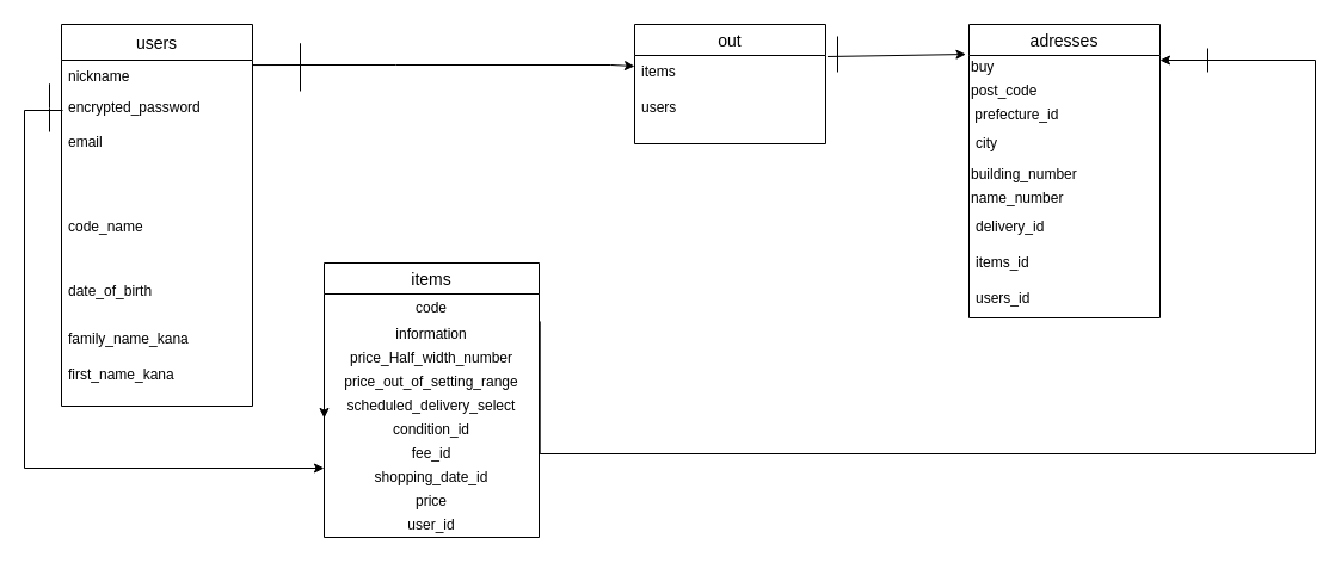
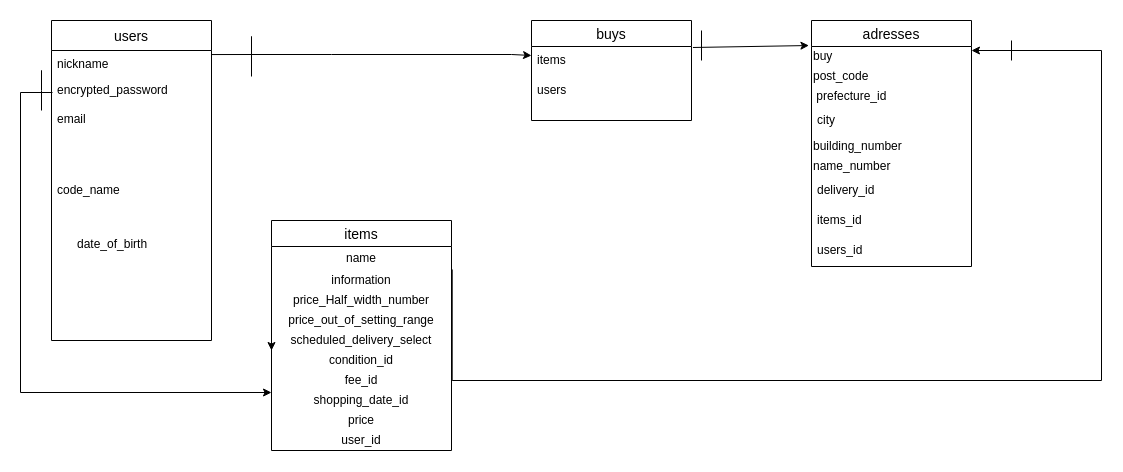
  <mxCell id="0" />
  <mxCell id="1" parent="0" />
- <mxCell id="2" value="out" style="swimlane;fontStyle=0;childLayout=stackLayout;horizontal=1;startSize=26;horizontalStack=0;resizeParent=1;resizeParentMax=0;resizeLast=0;collapsible=1;marginBottom=0;align=center;fontSize=14;" parent="1" vertex="1"><mxGeometry x="531" y="20" width="160" height="100" as="geometry" /></mxCell>
+ <mxCell id="2" value="buys" style="swimlane;fontStyle=0;childLayout=stackLayout;horizontal=1;startSize=26;horizontalStack=0;resizeParent=1;resizeParentMax=0;resizeLast=0;collapsible=1;marginBottom=0;align=center;fontSize=14;" parent="1" vertex="1"><mxGeometry x="531" y="20" width="160" height="100" as="geometry" /></mxCell>
  <mxCell id="3" value="items&#10;" style="text;strokeColor=none;fillColor=none;spacingLeft=4;spacingRight=4;overflow=hidden;rotatable=0;points=[[0,0.5],[1,0.5]];portConstraint=eastwest;fontSize=12;" parent="2" vertex="1"><mxGeometry y="26" width="160" height="30" as="geometry" /></mxCell>
  <mxCell id="4" value="users&#10;&#10;&#10;" style="text;strokeColor=none;fillColor=none;spacingLeft=4;spacingRight=4;overflow=hidden;rotatable=0;points=[[0,0.5],[1,0.5]];portConstraint=eastwest;fontSize=12;" parent="2" vertex="1"><mxGeometry y="56" width="160" height="44" as="geometry" /></mxCell>
  <mxCell id="5" value="items" style="swimlane;fontStyle=0;childLayout=stackLayout;horizontal=1;startSize=26;horizontalStack=0;resizeParent=1;resizeParentMax=0;resizeLast=0;collapsible=1;marginBottom=0;align=center;fontSize=14;" parent="1" vertex="1"><mxGeometry x="271" y="220" width="180" height="230" as="geometry" /></mxCell>
- <mxCell id="6" value="code" style="text;html=1;strokeColor=none;fillColor=none;align=center;verticalAlign=middle;whiteSpace=wrap;rounded=0;" parent="5" vertex="1"><mxGeometry y="26" width="180" height="24" as="geometry" /></mxCell>
+ <mxCell id="6" value="name" style="text;html=1;strokeColor=none;fillColor=none;align=center;verticalAlign=middle;whiteSpace=wrap;rounded=0;" parent="5" vertex="1"><mxGeometry y="26" width="180" height="24" as="geometry" /></mxCell>
  <mxCell id="7" value="information" style="text;html=1;strokeColor=none;fillColor=none;align=center;verticalAlign=middle;whiteSpace=wrap;rounded=0;" parent="5" vertex="1"><mxGeometry y="50" width="180" height="20" as="geometry" /></mxCell>
  <mxCell id="8" value="price_Half_width_number" style="text;html=1;strokeColor=none;fillColor=none;align=center;verticalAlign=middle;whiteSpace=wrap;rounded=0;" parent="5" vertex="1"><mxGeometry y="70" width="180" height="20" as="geometry" /></mxCell>
  <mxCell id="9" value="price_out_of_setting_range" style="text;html=1;strokeColor=none;fillColor=none;align=center;verticalAlign=middle;whiteSpace=wrap;rounded=0;" parent="5" vertex="1"><mxGeometry y="90" width="180" height="20" as="geometry" /></mxCell>
  <mxCell id="10" style="edgeStyle=orthogonalEdgeStyle;rounded=0;orthogonalLoop=1;jettySize=auto;html=1;exitX=0;exitY=0.25;exitDx=0;exitDy=0;entryX=0;entryY=1;entryDx=0;entryDy=0;" parent="5" edge="1"><mxGeometry relative="1" as="geometry"><mxPoint y="115" as="sourcePoint" /><mxPoint x="-1.137e-13" y="130" as="targetPoint" /></mxGeometry></mxCell>
  <mxCell id="11" value="scheduled_delivery_select" style="text;html=1;strokeColor=none;fillColor=none;align=center;verticalAlign=middle;whiteSpace=wrap;rounded=0;" parent="5" vertex="1"><mxGeometry y="110" width="180" height="20" as="geometry" /></mxCell>
  <mxCell id="12" value="condition_id" style="text;html=1;strokeColor=none;fillColor=none;align=center;verticalAlign=middle;whiteSpace=wrap;rounded=0;" parent="5" vertex="1"><mxGeometry y="130" width="180" height="20" as="geometry" /></mxCell>
  <mxCell id="13" value="fee_id" style="text;html=1;strokeColor=none;fillColor=none;align=center;verticalAlign=middle;whiteSpace=wrap;rounded=0;" parent="5" vertex="1"><mxGeometry y="150" width="180" height="20" as="geometry" /></mxCell>
  <mxCell id="14" value="shopping_date_id" style="text;html=1;strokeColor=none;fillColor=none;align=center;verticalAlign=middle;whiteSpace=wrap;rounded=0;" parent="5" vertex="1"><mxGeometry y="170" width="180" height="20" as="geometry" /></mxCell>
  <mxCell id="15" value="price" style="text;html=1;strokeColor=none;fillColor=none;align=center;verticalAlign=middle;whiteSpace=wrap;rounded=0;" parent="5" vertex="1"><mxGeometry y="190" width="180" height="20" as="geometry" /></mxCell>
  <mxCell id="16" value="user_id" style="text;html=1;strokeColor=none;fillColor=none;align=center;verticalAlign=middle;whiteSpace=wrap;rounded=0;" parent="5" vertex="1"><mxGeometry y="210" width="180" height="20" as="geometry" /></mxCell>
  <mxCell id="17" value="adresses" style="swimlane;fontStyle=0;childLayout=stackLayout;horizontal=1;startSize=26;horizontalStack=0;resizeParent=1;resizeParentMax=0;resizeLast=0;collapsible=1;marginBottom=0;align=center;fontSize=14;" parent="1" vertex="1"><mxGeometry x="811" y="20" width="160" height="246" as="geometry" /></mxCell>
  <mxCell id="18" value="buy" style="text;html=1;strokeColor=none;fillColor=none;align=left;verticalAlign=middle;whiteSpace=wrap;rounded=0;" vertex="1" parent="17"><mxGeometry y="26" width="160" height="20" as="geometry" /></mxCell>
  <mxCell id="19" value="post_code" style="text;html=1;strokeColor=none;fillColor=none;align=left;verticalAlign=middle;whiteSpace=wrap;rounded=0;" parent="17" vertex="1"><mxGeometry y="46" width="160" height="20" as="geometry" /></mxCell>
  <mxCell id="20" value="&amp;nbsp;prefecture_id" style="text;html=1;align=left;verticalAlign=middle;resizable=0;points=[];autosize=1;" parent="17" vertex="1"><mxGeometry y="66" width="160" height="20" as="geometry" /></mxCell>
  <mxCell id="21" value="city" style="text;strokeColor=none;fillColor=none;spacingLeft=4;spacingRight=4;overflow=hidden;rotatable=0;points=[[0,0.5],[1,0.5]];portConstraint=eastwest;fontSize=12;" parent="17" vertex="1"><mxGeometry y="86" width="160" height="30" as="geometry" /></mxCell>
  <mxCell id="22" value="building_number" style="text;html=1;strokeColor=none;fillColor=none;align=left;verticalAlign=middle;whiteSpace=wrap;rounded=0;" vertex="1" parent="17"><mxGeometry y="116" width="160" height="20" as="geometry" /></mxCell>
  <mxCell id="23" value="&lt;div&gt;&lt;span&gt;name_number&lt;/span&gt;&lt;/div&gt;" style="text;html=1;align=left;verticalAlign=middle;resizable=0;points=[];autosize=1;" parent="17" vertex="1"><mxGeometry y="136" width="160" height="20" as="geometry" /></mxCell>
  <mxCell id="24" value="delivery_id" style="text;strokeColor=none;fillColor=none;spacingLeft=4;spacingRight=4;overflow=hidden;rotatable=0;points=[[0,0.5],[1,0.5]];portConstraint=eastwest;fontSize=12;" parent="17" vertex="1"><mxGeometry y="156" width="160" height="30" as="geometry" /></mxCell>
  <mxCell id="25" value="items_id" style="text;strokeColor=none;fillColor=none;spacingLeft=4;spacingRight=4;overflow=hidden;rotatable=0;points=[[0,0.5],[1,0.5]];portConstraint=eastwest;fontSize=12;" parent="17" vertex="1"><mxGeometry y="186" width="160" height="30" as="geometry" /></mxCell>
  <mxCell id="26" value="users_id" style="text;strokeColor=none;fillColor=none;spacingLeft=4;spacingRight=4;overflow=hidden;rotatable=0;points=[[0,0.5],[1,0.5]];portConstraint=eastwest;fontSize=12;" parent="17" vertex="1"><mxGeometry y="216" width="160" height="30" as="geometry" /></mxCell>
  <mxCell id="27" style="edgeStyle=none;rounded=0;orthogonalLoop=1;jettySize=auto;html=1;exitX=1.009;exitY=0.033;exitDx=0;exitDy=0;exitPerimeter=0;entryX=-0.016;entryY=-0.004;entryDx=0;entryDy=0;entryPerimeter=0;" parent="1" edge="1" source="3"><mxGeometry relative="1" as="geometry"><mxPoint x="808.44" y="45.024" as="targetPoint" /><Array as="points" /><mxPoint x="691" y="61" as="sourcePoint" /></mxGeometry></mxCell>
  <mxCell id="28" value="" style="endArrow=none;html=1;rounded=0;" parent="1" edge="1"><mxGeometry relative="1" as="geometry"><mxPoint x="251" y="76" as="sourcePoint" /><mxPoint x="251" y="46" as="targetPoint" /><Array as="points"><mxPoint x="251" y="36" /></Array></mxGeometry></mxCell>
  <mxCell id="29" value="" style="endArrow=none;html=1;rounded=0;" parent="1" edge="1"><mxGeometry relative="1" as="geometry"><mxPoint x="41" y="110" as="sourcePoint" /><mxPoint x="41" y="80" as="targetPoint" /><Array as="points"><mxPoint x="41" y="110" /><mxPoint x="41" y="90" /><mxPoint x="41" y="70" /></Array></mxGeometry></mxCell>
  <mxCell id="30" value="email" style="text;strokeColor=none;fillColor=none;spacingLeft=4;spacingRight=4;overflow=hidden;rotatable=0;points=[[0,0.5],[1,0.5]];portConstraint=eastwest;fontSize=12;" parent="1" vertex="1"><mxGeometry x="51" y="105" width="160" height="30" as="geometry" /></mxCell>
  <mxCell id="31" style="edgeStyle=orthogonalEdgeStyle;rounded=0;orthogonalLoop=1;jettySize=auto;html=1;exitX=1.004;exitY=0.01;exitDx=0;exitDy=0;exitPerimeter=0;" parent="1" edge="1"><mxGeometry relative="1" as="geometry"><mxPoint x="971" y="50" as="targetPoint" /><mxPoint x="451.72" y="268.94" as="sourcePoint" /><Array as="points"><mxPoint x="452" y="380" /><mxPoint x="1101" y="380" /><mxPoint x="1101" y="50" /></Array></mxGeometry></mxCell>
  <mxCell id="32" value="users" style="swimlane;fontStyle=0;childLayout=stackLayout;horizontal=1;startSize=30;horizontalStack=0;resizeParent=1;resizeParentMax=0;resizeLast=0;collapsible=1;marginBottom=0;align=center;fontSize=14;" parent="1" vertex="1"><mxGeometry x="51" y="20" width="160" height="320" as="geometry" /></mxCell>
  <mxCell id="33" value="nickname" style="text;strokeColor=none;fillColor=none;spacingLeft=4;spacingRight=4;overflow=hidden;rotatable=0;points=[[0,0.5],[1,0.5]];portConstraint=eastwest;fontSize=12;" parent="32" vertex="1"><mxGeometry y="30" width="160" height="290" as="geometry" /></mxCell>
  <mxCell id="34" value="encrypted_password " style="text;strokeColor=none;fillColor=none;spacingLeft=4;spacingRight=4;overflow=hidden;rotatable=0;points=[[0,0.5],[1,0.5]];portConstraint=eastwest;fontSize=12;" parent="1" vertex="1"><mxGeometry x="51" y="76" width="120" height="24" as="geometry" /></mxCell>
  <mxCell id="35" value="code_name" style="text;strokeColor=none;fillColor=none;spacingLeft=4;spacingRight=4;overflow=hidden;rotatable=0;points=[[0,0.5],[1,0.5]];portConstraint=eastwest;fontSize=12;" parent="1" vertex="1"><mxGeometry x="51" y="176" width="120" height="24" as="geometry" /></mxCell>
- <mxCell id="36" value="date_of_birth" style="text;strokeColor=none;fillColor=none;spacingLeft=4;spacingRight=4;overflow=hidden;rotatable=0;points=[[0,0.5],[1,0.5]];portConstraint=eastwest;fontSize=12;" parent="1" vertex="1"><mxGeometry x="51" y="230" width="120" height="24" as="geometry" /></mxCell>
- <mxCell id="37" value="family_name_kana" style="text;strokeColor=none;fillColor=none;spacingLeft=4;spacingRight=4;overflow=hidden;rotatable=0;points=[[0,0.5],[1,0.5]];portConstraint=eastwest;fontSize=12;" parent="1" vertex="1"><mxGeometry x="51" y="270" width="140" height="30" as="geometry" /></mxCell>
- <mxCell id="38" value="first_name_kana" style="text;strokeColor=none;fillColor=none;spacingLeft=4;spacingRight=4;overflow=hidden;rotatable=0;points=[[0,0.5],[1,0.5]];portConstraint=eastwest;fontSize=12;" parent="1" vertex="1"><mxGeometry x="51" y="300" width="140" height="30" as="geometry" /></mxCell>
+ <mxCell id="36" value="date_of_birth" style="text;strokeColor=none;fillColor=none;spacingLeft=4;spacingRight=4;overflow=hidden;rotatable=0;points=[[0,0.5],[1,0.5]];portConstraint=eastwest;fontSize=12;" parent="1" vertex="1"><mxGeometry x="71" y="230" width="120" height="24" as="geometry" /></mxCell>
  <mxCell id="39" style="edgeStyle=none;rounded=0;orthogonalLoop=1;jettySize=auto;html=1;" parent="1" edge="1"><mxGeometry relative="1" as="geometry"><mxPoint x="271" y="392" as="targetPoint" /><Array as="points"><mxPoint x="20" y="92" /><mxPoint x="20" y="392" /></Array><mxPoint x="52" y="92" as="sourcePoint" /></mxGeometry></mxCell>
  <mxCell id="40" value="" style="endArrow=none;html=1;" edge="1" parent="1"><mxGeometry width="50" height="50" relative="1" as="geometry"><mxPoint x="1011" y="60" as="sourcePoint" /><mxPoint x="1011" y="40" as="targetPoint" /></mxGeometry></mxCell>
  <mxCell id="41" value="" style="endArrow=none;html=1;" edge="1" parent="1"><mxGeometry width="50" height="50" relative="1" as="geometry"><mxPoint x="701" y="60" as="sourcePoint" /><mxPoint x="701" y="30" as="targetPoint" /></mxGeometry></mxCell>
  <mxCell id="42" style="edgeStyle=none;rounded=0;orthogonalLoop=1;jettySize=auto;html=1;exitX=1.002;exitY=0.014;exitDx=0;exitDy=0;exitPerimeter=0;" parent="1" edge="1" source="33"><mxGeometry relative="1" as="geometry"><mxPoint x="214" y="98.5" as="sourcePoint" /><Array as="points"><mxPoint x="251" y="54" /><mxPoint x="331" y="54" /><mxPoint x="511" y="54" /></Array><mxPoint x="531" y="55" as="targetPoint" /></mxGeometry></mxCell>
